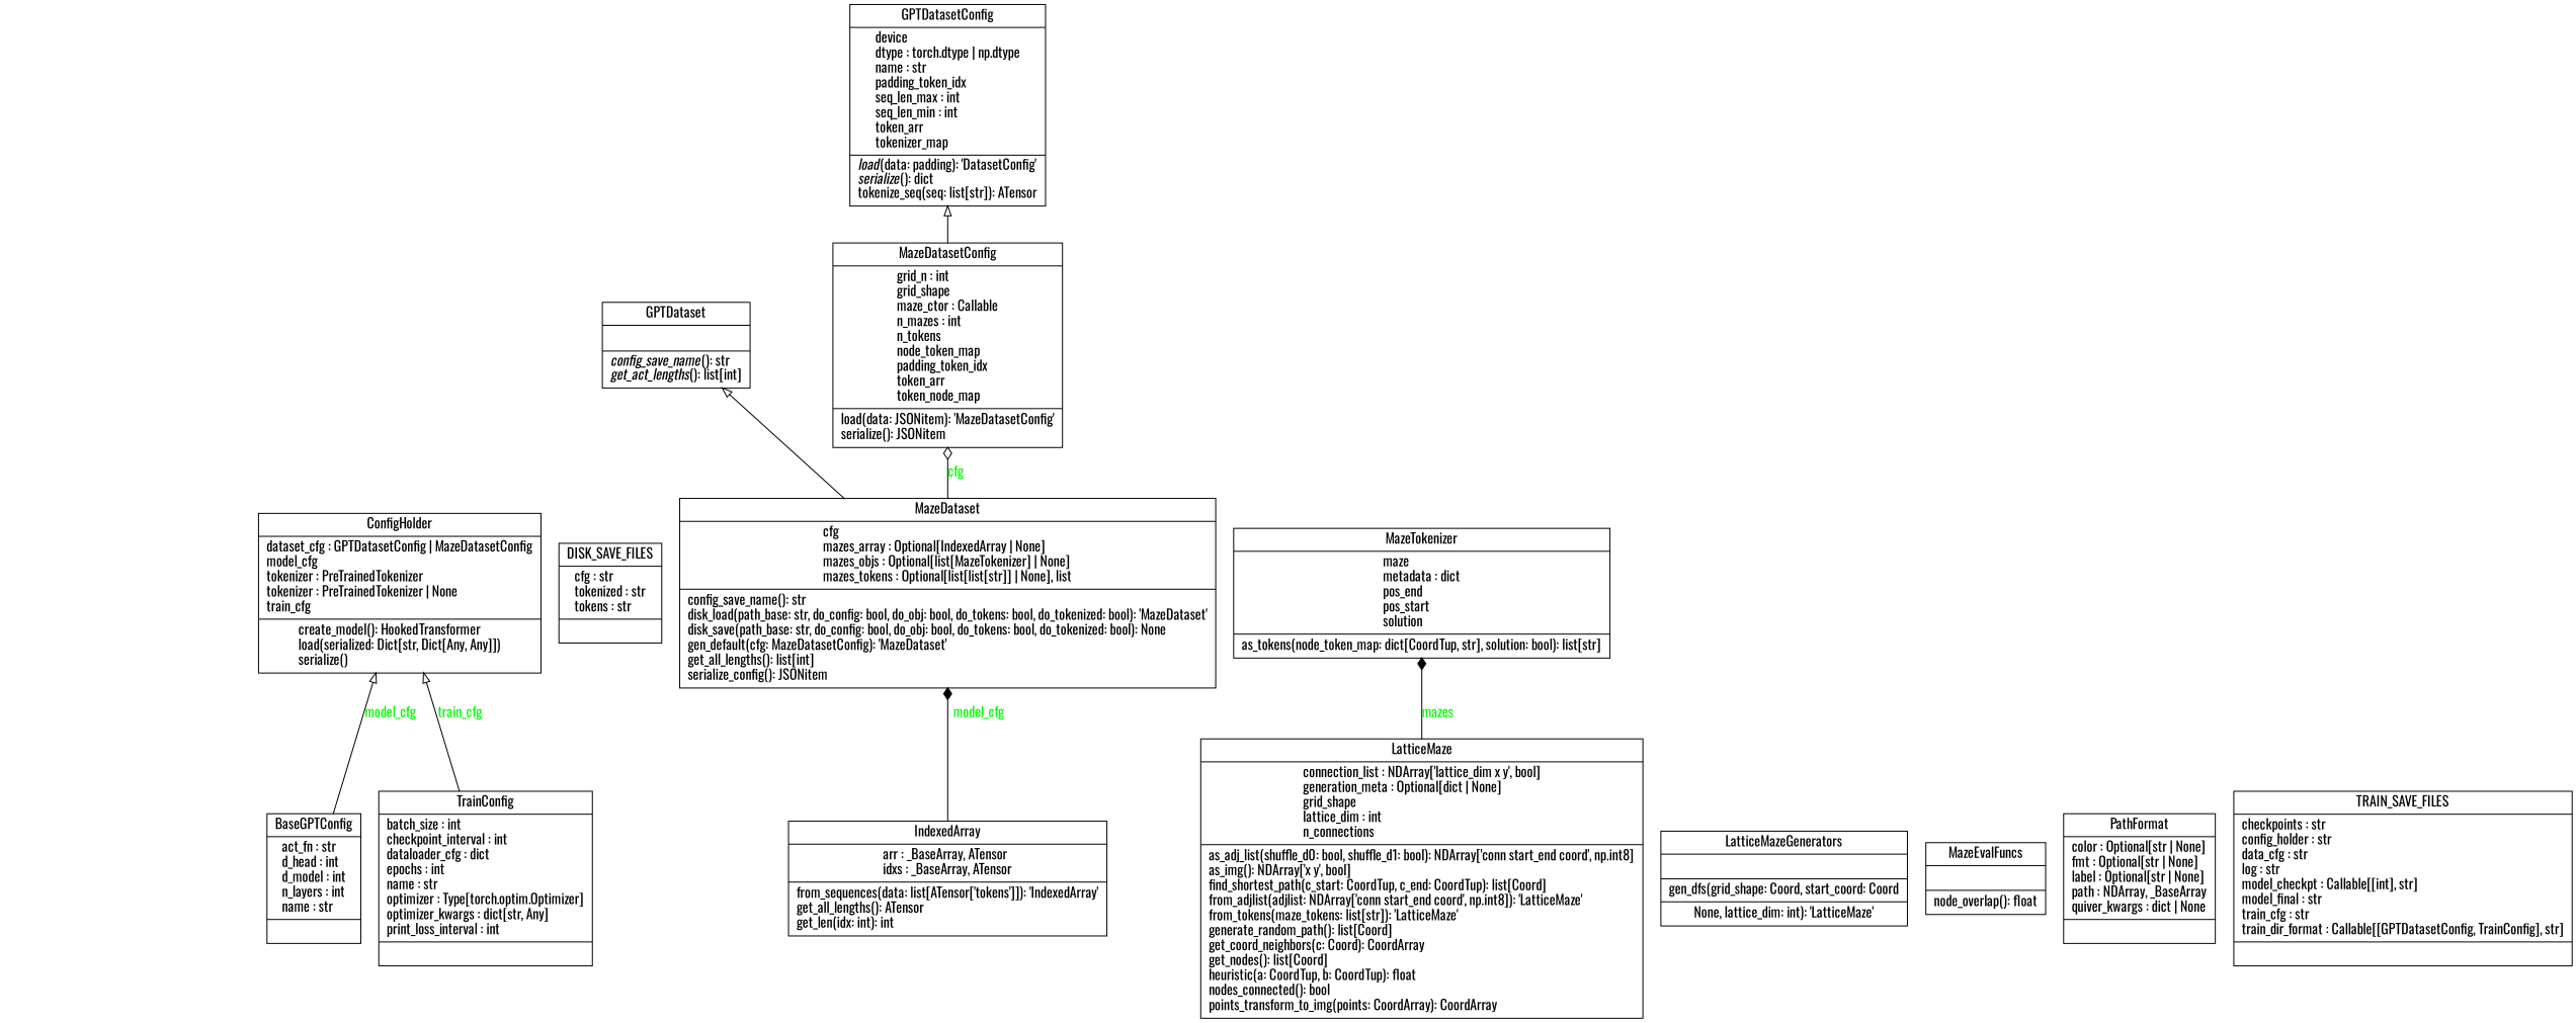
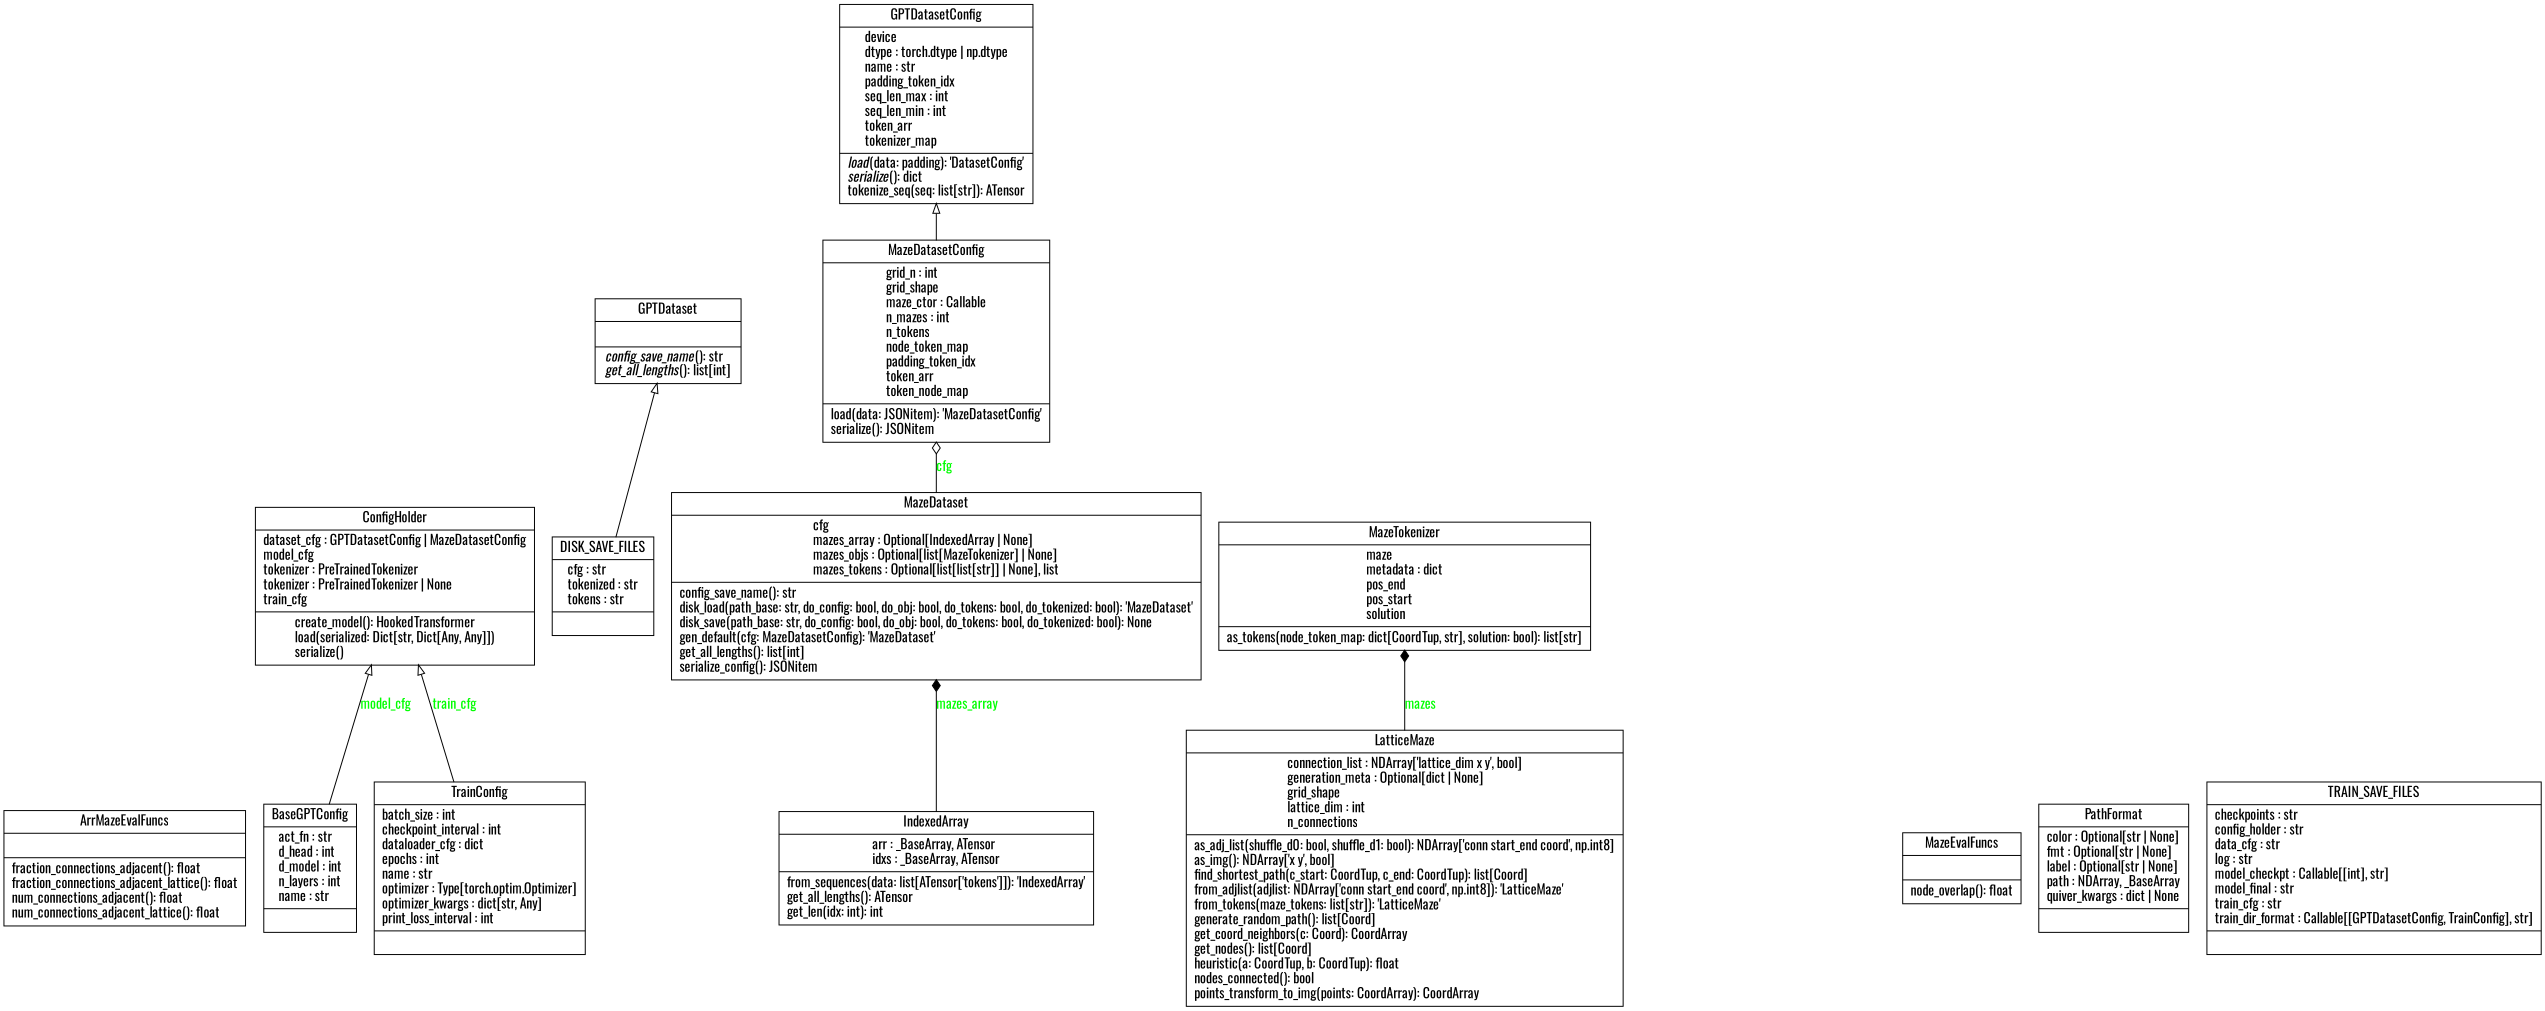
  digraph {
    fontname=Oswald
    rankdir=BT
    node [color=black fontcolor=black fontname=Oswald shape=record style=solid]
    edge [arrowhead=empty arrowtail=none fontcolor=green fontname=Oswald style=solid]
+   n1 [label=<{ArrMazeEvalFuncs|<br ALIGN="LEFT"/>|fraction_connections_adjacent(): float<br ALIGN="LEFT"/>fraction_connections_adjacent_lattice(): float<br ALIGN="LEFT"/>num_connections_adjacent(): float<br ALIGN="LEFT"/>num_connections_adjacent_lattice(): float<br ALIGN="LEFT"/>}>]
    n2 [label=<{BaseGPTConfig|act_fn : str<br ALIGN="LEFT"/>d_head : int<br ALIGN="LEFT"/>d_model : int<br ALIGN="LEFT"/>n_layers : int<br ALIGN="LEFT"/>name : str<br ALIGN="LEFT"/>|}>]
    n3 [label=<{ConfigHolder|dataset_cfg : GPTDatasetConfig \| MazeDatasetConfig<br ALIGN="LEFT"/>model_cfg<br ALIGN="LEFT"/>tokenizer : PreTrainedTokenizer<br ALIGN="LEFT"/>tokenizer : PreTrainedTokenizer \| None<br ALIGN="LEFT"/>train_cfg<br ALIGN="LEFT"/>|create_model(): HookedTransformer<br ALIGN="LEFT"/>load(serialized: Dict[str, Dict[Any, Any]])<br ALIGN="LEFT"/>serialize()<br ALIGN="LEFT"/>}>]
    n4 [label=<{DISK_SAVE_FILES|cfg : str<br ALIGN="LEFT"/>tokenized : str<br ALIGN="LEFT"/>tokens : str<br ALIGN="LEFT"/>|}>]
-   n5 [label=<{GPTDataset|<br ALIGN="LEFT"/>|<I>config_save_name</I>(): str<br ALIGN="LEFT"/><I>get_act_lengths</I>(): list[int]<br ALIGN="LEFT"/>}>]
+   n5 [label=<{GPTDataset|<br ALIGN="LEFT"/>|<I>config_save_name</I>(): str<br ALIGN="LEFT"/><I>get_all_lengths</I>(): list[int]<br ALIGN="LEFT"/>}>]
    n6 [label=<{GPTDatasetConfig|device<br ALIGN="LEFT"/>dtype : torch.dtype \| np.dtype<br ALIGN="LEFT"/>name : str<br ALIGN="LEFT"/>padding_token_idx<br ALIGN="LEFT"/>seq_len_max : int<br ALIGN="LEFT"/>seq_len_min : int<br ALIGN="LEFT"/>token_arr<br ALIGN="LEFT"/>tokenizer_map<br ALIGN="LEFT"/>|<I>load</I>(data: padding): 'DatasetConfig'<br ALIGN="LEFT"/><I>serialize</I>(): dict<br ALIGN="LEFT"/>tokenize_seq(seq: list[str]): ATensor<br ALIGN="LEFT"/>}>]
    n7 [label=<{IndexedArray|arr : _BaseArray, ATensor<br ALIGN="LEFT"/>idxs : _BaseArray, ATensor<br ALIGN="LEFT"/>|from_sequences(data: list[ATensor['tokens']]): 'IndexedArray'<br ALIGN="LEFT"/>get_all_lengths(): ATensor<br ALIGN="LEFT"/>get_len(idx: int): int<br ALIGN="LEFT"/>}>]
    n8 [label=<{MazeDataset|cfg<br ALIGN="LEFT"/>mazes_array : Optional[IndexedArray \| None]<br ALIGN="LEFT"/>mazes_objs : Optional[list[MazeTokenizer] \| None]<br ALIGN="LEFT"/>mazes_tokens : Optional[list[list[str]] \| None], list<br ALIGN="LEFT"/>|config_save_name(): str<br ALIGN="LEFT"/>disk_load(path_base: str, do_config: bool, do_obj: bool, do_tokens: bool, do_tokenized: bool): 'MazeDataset'<br ALIGN="LEFT"/>disk_save(path_base: str, do_config: bool, do_obj: bool, do_tokens: bool, do_tokenized: bool): None<br ALIGN="LEFT"/>gen_default(cfg: MazeDatasetConfig): 'MazeDataset'<br ALIGN="LEFT"/>get_all_lengths(): list[int]<br ALIGN="LEFT"/>serialize_config(): JSONitem<br ALIGN="LEFT"/>}>]
    n9 [label=<{MazeDatasetConfig|grid_n : int<br ALIGN="LEFT"/>grid_shape<br ALIGN="LEFT"/>maze_ctor : Callable<br ALIGN="LEFT"/>n_mazes : int<br ALIGN="LEFT"/>n_tokens<br ALIGN="LEFT"/>node_token_map<br ALIGN="LEFT"/>padding_token_idx<br ALIGN="LEFT"/>token_arr<br ALIGN="LEFT"/>token_node_map<br ALIGN="LEFT"/>|load(data: JSONitem): 'MazeDatasetConfig'<br ALIGN="LEFT"/>serialize(): JSONitem<br ALIGN="LEFT"/>}>]
    n10 [label=<{LatticeMaze|connection_list : NDArray['lattice_dim x y', bool]<br ALIGN="LEFT"/>generation_meta : Optional[dict \| None]<br ALIGN="LEFT"/>grid_shape<br ALIGN="LEFT"/>lattice_dim : int<br ALIGN="LEFT"/>n_connections<br ALIGN="LEFT"/>|as_adj_list(shuffle_d0: bool, shuffle_d1: bool): NDArray['conn start_end coord', np.int8]<br ALIGN="LEFT"/>as_img(): NDArray['x y', bool]<br ALIGN="LEFT"/>find_shortest_path(c_start: CoordTup, c_end: CoordTup): list[Coord]<br ALIGN="LEFT"/>from_adjlist(adjlist: NDArray['conn start_end coord', np.int8]): 'LatticeMaze'<br ALIGN="LEFT"/>from_tokens(maze_tokens: list[str]): 'LatticeMaze'<br ALIGN="LEFT"/>generate_random_path(): list[Coord]<br ALIGN="LEFT"/>get_coord_neighbors(c: Coord): CoordArray<br ALIGN="LEFT"/>get_nodes(): list[Coord]<br ALIGN="LEFT"/>heuristic(a: CoordTup, b: CoordTup): float<br ALIGN="LEFT"/>nodes_connected(): bool<br ALIGN="LEFT"/>points_transform_to_img(points: CoordArray): CoordArray<br ALIGN="LEFT"/>}>]
    n11 [label=<{MazeTokenizer|maze<br ALIGN="LEFT"/>metadata : dict<br ALIGN="LEFT"/>pos_end<br ALIGN="LEFT"/>pos_start<br ALIGN="LEFT"/>solution<br ALIGN="LEFT"/>|as_tokens(node_token_map: dict[CoordTup, str], solution: bool): list[str]<br ALIGN="LEFT"/>}>]
-   n12 [label=<{LatticeMazeGenerators|<br ALIGN="LEFT"/>|gen_dfs(grid_shape: Coord, start_coord: Coord | None, lattice_dim: int): 'LatticeMaze'<br ALIGN="LEFT"/>}>]
    n13 [label=<{MazeEvalFuncs|<br ALIGN="LEFT"/>|node_overlap(): float<br ALIGN="LEFT"/>}>]
    n14 [label=<{PathFormat|color : Optional[str \| None]<br ALIGN="LEFT"/>fmt : Optional[str \| None]<br ALIGN="LEFT"/>label : Optional[str \| None]<br ALIGN="LEFT"/>path : NDArray, _BaseArray<br ALIGN="LEFT"/>quiver_kwargs : dict \| None<br ALIGN="LEFT"/>|}>]
    n15 [label=<{TRAIN_SAVE_FILES|checkpoints : str<br ALIGN="LEFT"/>config_holder : str<br ALIGN="LEFT"/>data_cfg : str<br ALIGN="LEFT"/>log : str<br ALIGN="LEFT"/>model_checkpt : Callable[[int], str]<br ALIGN="LEFT"/>model_final : str<br ALIGN="LEFT"/>train_cfg : str<br ALIGN="LEFT"/>train_dir_format : Callable[[GPTDatasetConfig, TrainConfig], str]<br ALIGN="LEFT"/>|}>]
    n16 [label=<{TrainConfig|batch_size : int<br ALIGN="LEFT"/>checkpoint_interval : int<br ALIGN="LEFT"/>dataloader_cfg : dict<br ALIGN="LEFT"/>epochs : int<br ALIGN="LEFT"/>name : str<br ALIGN="LEFT"/>optimizer : Type[torch.optim.Optimizer]<br ALIGN="LEFT"/>optimizer_kwargs : dict[str, Any]<br ALIGN="LEFT"/>print_loss_interval : int<br ALIGN="LEFT"/>|}>]
    n2 -> n3 [label=model_cfg]
-   n7 -> n8 [arrowhead=diamond label=model_cfg]
-   n8 -> n5 [fontcolor="" style=""]
+   n7 -> n8 [arrowhead=diamond label=mazes_array]
+   n4 -> n5 [fontcolor="" style=""]
    n8 -> n9 [arrowhead=odiamond label=cfg]
    n9 -> n6 [fontcolor="" style=""]
    n10 -> n11 [arrowhead=diamond label=mazes]
    n16 -> n3 [label=train_cfg]
  }
